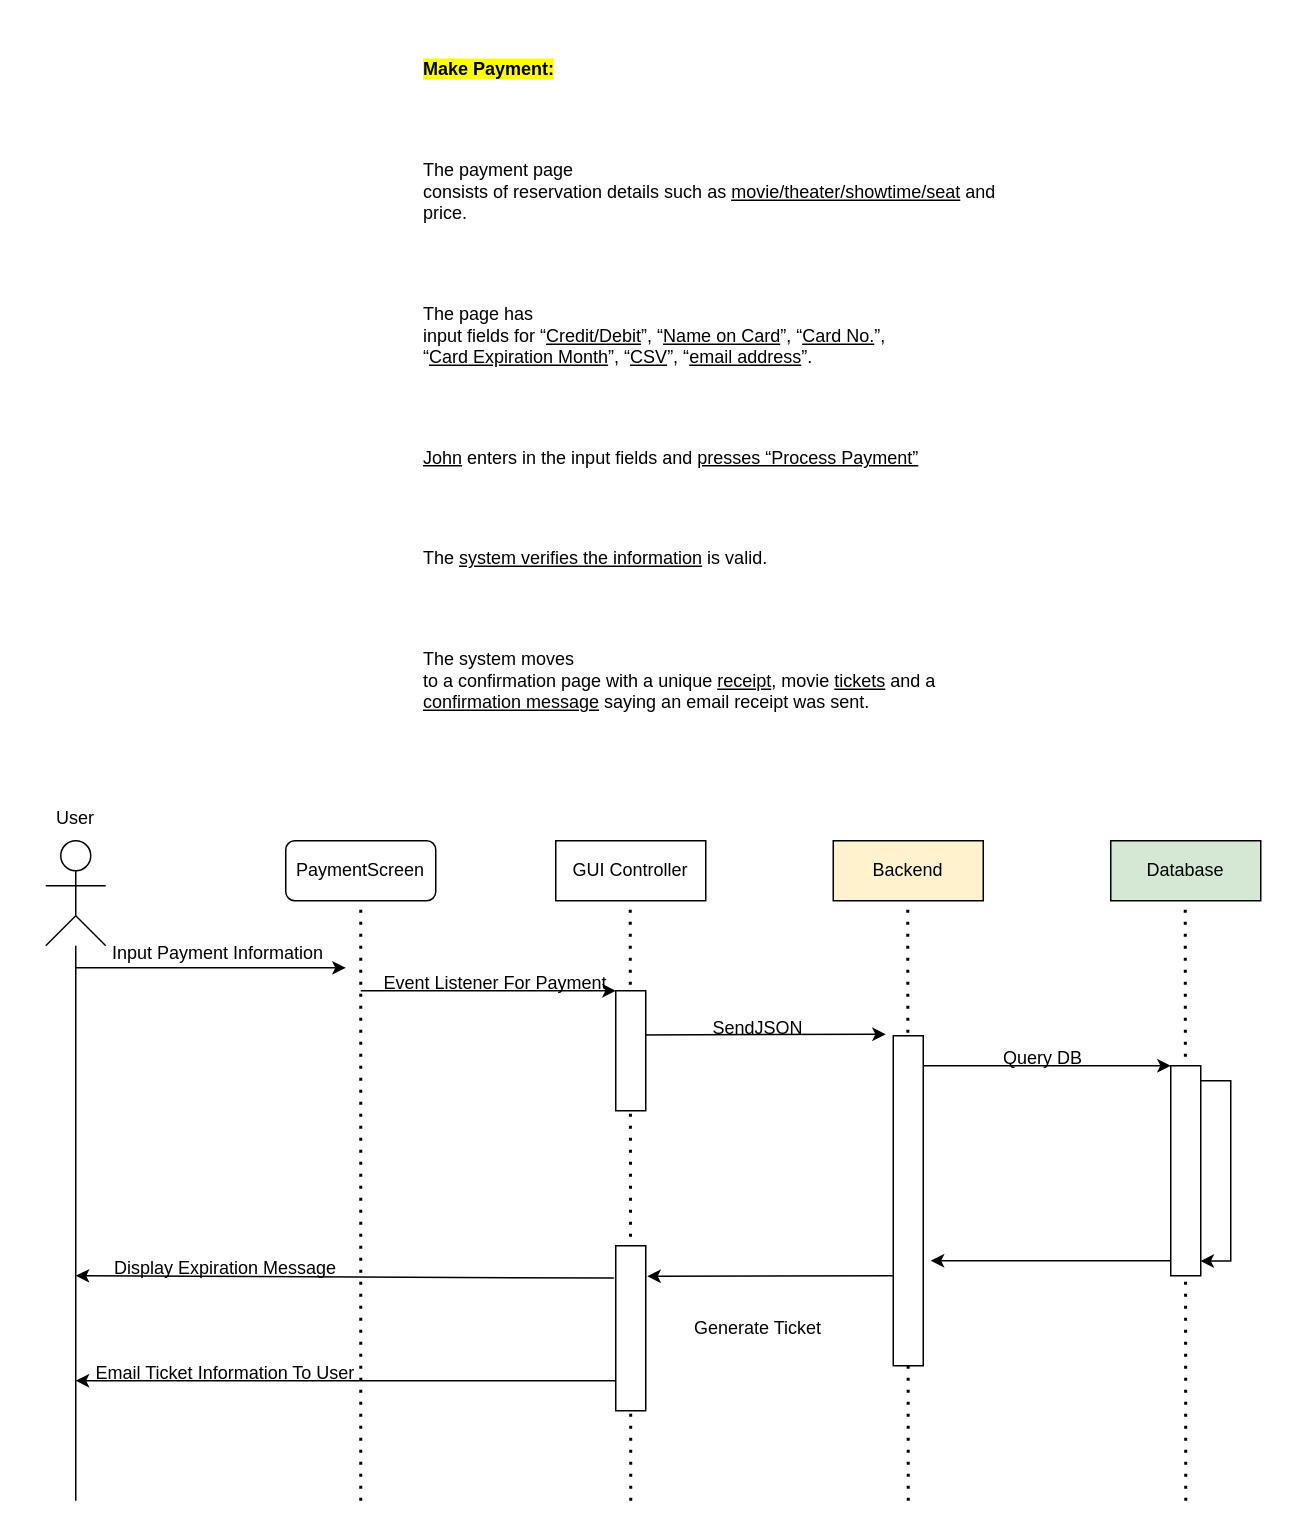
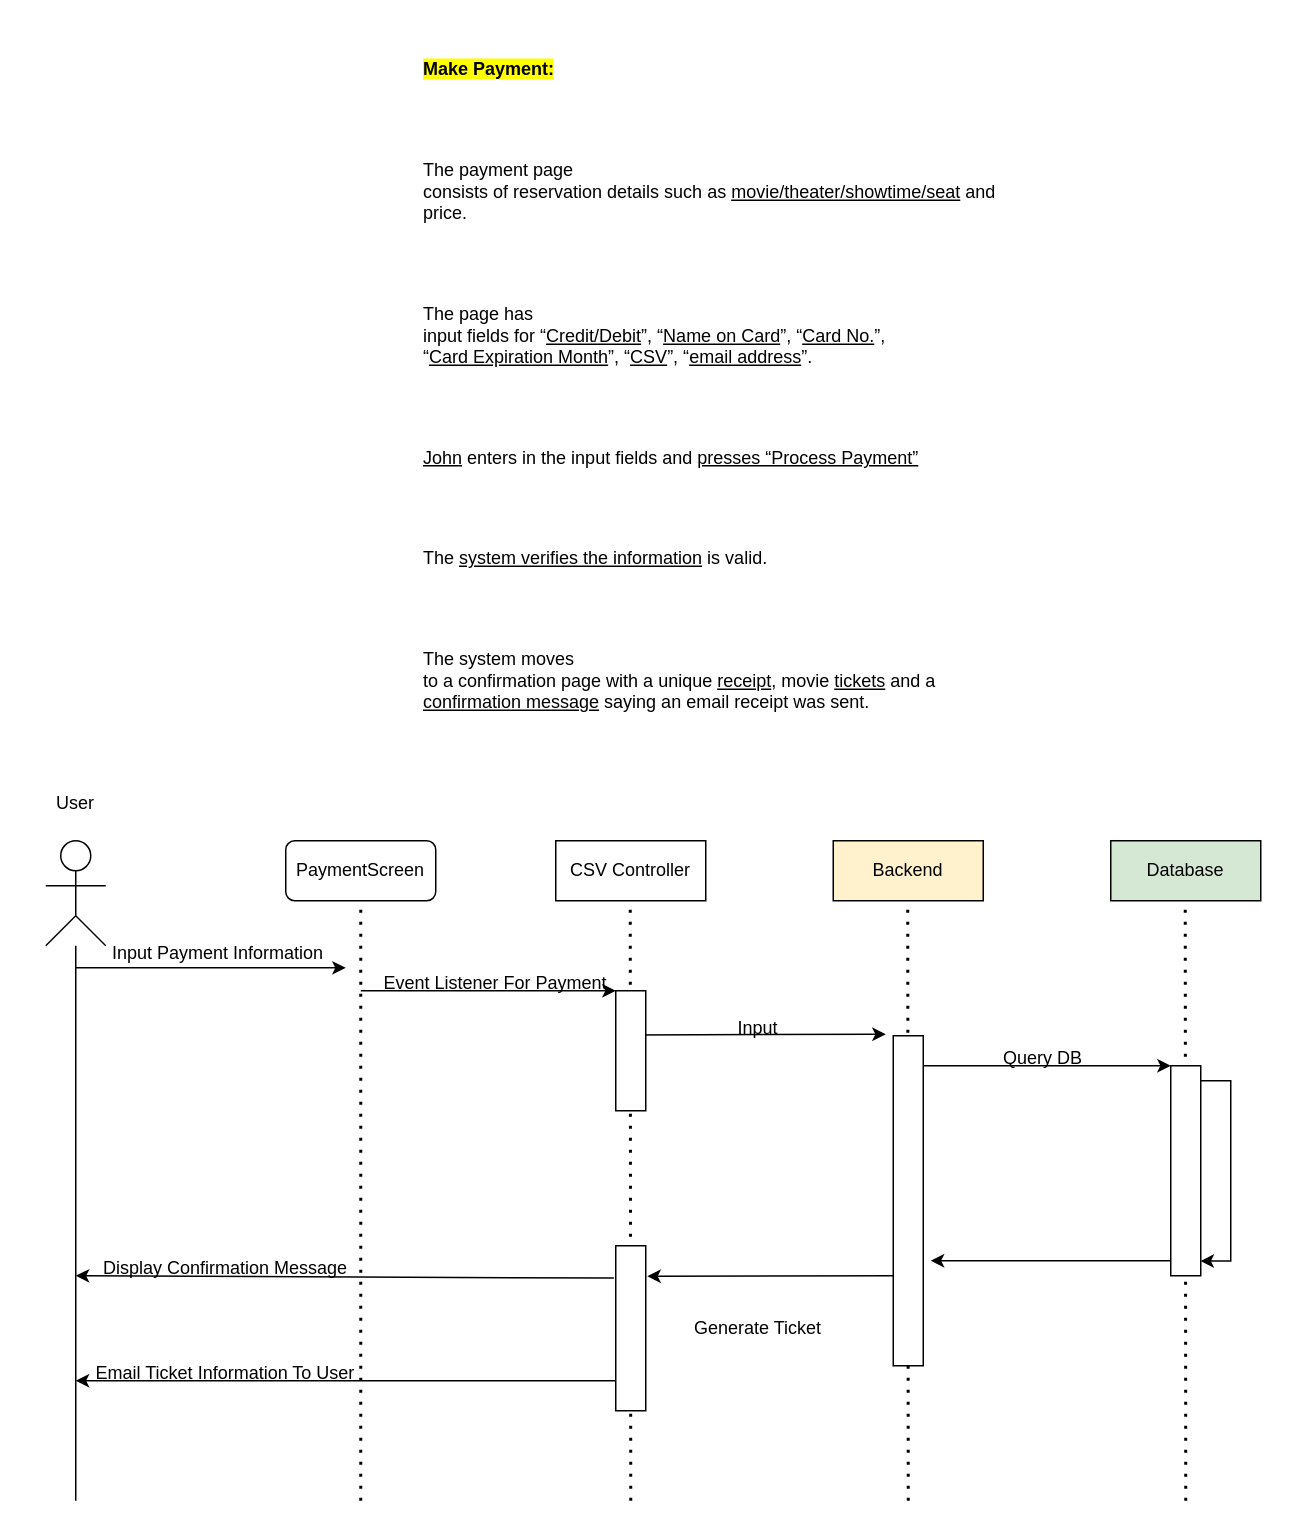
  <mxCell id="0" />
  <mxCell id="1" parent="0" />
  <mxCell id="2" value="&lt;p style=&quot;mso-margin-top-alt:auto;mso-margin-bottom-alt:auto;&#10;text-align:justify&quot; class=&quot;MsoNormal&quot;&gt;&lt;b&gt;&lt;span style=&quot;mso-fareast-font-family:&amp;quot;Times New Roman&amp;quot;;&#10;mso-bidi-font-family:Calibri;mso-bidi-theme-font:minor-latin;background:yellow;&#10;mso-highlight:yellow&quot;&gt;Make Payment:&lt;/span&gt;&lt;/b&gt;&lt;b&gt;&lt;span style=&quot;mso-fareast-font-family:&#10;&amp;quot;Times New Roman&amp;quot;;mso-bidi-font-family:Calibri;mso-bidi-theme-font:minor-latin&quot;&gt;&#10;&lt;/span&gt;&lt;/b&gt;&lt;/p&gt;&#10;&#10;&lt;p style=&quot;mso-margin-top-alt:auto;mso-margin-bottom-alt:auto;&#10;text-align:justify&quot; class=&quot;MsoNormal&quot;&gt;&lt;span style=&quot;mso-fareast-font-family:&amp;quot;Times New Roman&amp;quot;;&#10;mso-bidi-font-family:Calibri;mso-bidi-theme-font:minor-latin&quot;&gt;The payment page&#10;consists of reservation details such as &lt;u&gt;movie/theater/showtime/seat&lt;/u&gt; and&#10;price. &lt;/span&gt;&lt;/p&gt;&#10;&#10;&lt;p style=&quot;mso-margin-top-alt:auto;mso-margin-bottom-alt:auto;&#10;text-align:justify&quot; class=&quot;MsoNormal&quot;&gt;&lt;span style=&quot;mso-fareast-font-family:&amp;quot;Times New Roman&amp;quot;;&#10;mso-bidi-font-family:Calibri;mso-bidi-theme-font:minor-latin&quot;&gt;The page has&#10;input fields for “&lt;u&gt;Credit/Debit&lt;/u&gt;”, “&lt;u&gt;Name on Card&lt;/u&gt;”, “&lt;u&gt;Card No.&lt;/u&gt;”,&#10;“&lt;u&gt;Card Expiration Month&lt;/u&gt;”, “&lt;u&gt;CSV&lt;/u&gt;”, “&lt;u&gt;email address&lt;/u&gt;”.&lt;/span&gt;&lt;/p&gt;&#10;&#10;&lt;p style=&quot;mso-margin-top-alt:auto;mso-margin-bottom-alt:auto;&#10;text-align:justify&quot; class=&quot;MsoNormal&quot;&gt;&lt;u&gt;&lt;span style=&quot;mso-fareast-font-family:&amp;quot;Times New Roman&amp;quot;;&#10;mso-bidi-font-family:Calibri;mso-bidi-theme-font:minor-latin&quot;&gt;John&lt;/span&gt;&lt;/u&gt;&lt;span style=&quot;mso-fareast-font-family:&amp;quot;Times New Roman&amp;quot;;mso-bidi-font-family:Calibri;&#10;mso-bidi-theme-font:minor-latin&quot;&gt; enters in the input fields and &lt;u style=&quot;text-underline:double&quot;&gt;presses “Process Payment”&lt;/u&gt;&lt;/span&gt;&lt;/p&gt;&#10;&#10;&lt;p style=&quot;mso-margin-top-alt:auto;mso-margin-bottom-alt:auto;&#10;text-align:justify&quot; class=&quot;MsoNormal&quot;&gt;&lt;span style=&quot;mso-fareast-font-family:&amp;quot;Times New Roman&amp;quot;;&#10;mso-bidi-font-family:Calibri;mso-bidi-theme-font:minor-latin&quot;&gt;The &lt;u style=&quot;text-underline:double&quot;&gt;system verifies the information&lt;/u&gt; is valid.&lt;/span&gt;&lt;/p&gt;&#10;&#10;&lt;p style=&quot;mso-margin-top-alt:auto;mso-margin-bottom-alt:auto;&#10;text-align:justify&quot; class=&quot;MsoNormal&quot;&gt;&lt;span style=&quot;mso-fareast-font-family:&amp;quot;Times New Roman&amp;quot;;&#10;mso-bidi-font-family:Calibri;mso-bidi-theme-font:minor-latin&quot;&gt;The system moves&#10;to a confirmation page with a unique &lt;u&gt;receipt&lt;/u&gt;, movie &lt;u&gt;tickets&lt;/u&gt; and a&#10;&lt;u&gt;confirmation message&lt;/u&gt; saying an email receipt was sent.&lt;b&gt;&lt;/b&gt;&lt;/span&gt;&lt;/p&gt;" style="text;whiteSpace=wrap;html=1;" vertex="1" parent="1"><mxGeometry x="280" y="20" width="420" height="480" as="geometry" /></mxCell>
  <mxCell id="3" value="PaymentScreen" style="whiteSpace=wrap;html=1;rounded=1;" vertex="1" parent="1"><mxGeometry x="190" y="560" width="100" height="40" as="geometry" /></mxCell>
- <mxCell id="4" value="GUI Controller" style="rounded=0;whiteSpace=wrap;html=1;" vertex="1" parent="1"><mxGeometry x="370" y="560" width="100" height="40" as="geometry" /></mxCell>
+ <mxCell id="4" value="CSV Controller" style="rounded=0;whiteSpace=wrap;html=1;" vertex="1" parent="1"><mxGeometry x="370" y="560" width="100" height="40" as="geometry" /></mxCell>
  <mxCell id="5" value="Backend" style="rounded=0;whiteSpace=wrap;html=1;fillColor=#fff2cc;" vertex="1" parent="1"><mxGeometry x="555" y="560" width="100" height="40" as="geometry" /></mxCell>
  <mxCell id="6" value="Database" style="rounded=0;whiteSpace=wrap;html=1;fillColor=#d5e8d4;" vertex="1" parent="1"><mxGeometry x="740" y="560" width="100" height="40" as="geometry" /></mxCell>
  <mxCell id="7" value="" style="endArrow=none;dashed=1;html=1;dashPattern=1 3;strokeWidth=2;rounded=0;entryX=0.5;entryY=1;entryDx=0;entryDy=0;" edge="1" parent="1" target="3"><mxGeometry width="50" height="50" relative="1" as="geometry"><mxPoint x="240" y="1000" as="sourcePoint" /><mxPoint x="490" y="730" as="targetPoint" /></mxGeometry></mxCell>
  <mxCell id="8" value="" style="endArrow=none;dashed=1;html=1;dashPattern=1 3;strokeWidth=2;rounded=0;entryX=0.5;entryY=1;entryDx=0;entryDy=0;" edge="1" parent="1"><mxGeometry width="50" height="50" relative="1" as="geometry"><mxPoint x="420" y="1000" as="sourcePoint" /><mxPoint x="419.66" y="600" as="targetPoint" /></mxGeometry></mxCell>
  <mxCell id="9" value="" style="endArrow=none;dashed=1;html=1;dashPattern=1 3;strokeWidth=2;rounded=0;entryX=0.5;entryY=1;entryDx=0;entryDy=0;" edge="1" parent="1"><mxGeometry width="50" height="50" relative="1" as="geometry"><mxPoint x="605" y="1000" as="sourcePoint" /><mxPoint x="604.66" y="600" as="targetPoint" /></mxGeometry></mxCell>
  <mxCell id="10" value="" style="endArrow=none;dashed=1;html=1;dashPattern=1 3;strokeWidth=2;rounded=0;entryX=0.5;entryY=1;entryDx=0;entryDy=0;" edge="1" parent="1"><mxGeometry width="50" height="50" relative="1" as="geometry"><mxPoint x="790" y="1000" as="sourcePoint" /><mxPoint x="789.66" y="600" as="targetPoint" /></mxGeometry></mxCell>
  <mxCell id="11" value="" style="endArrow=classic;html=1;rounded=0;" edge="1" parent="1"><mxGeometry width="50" height="50" relative="1" as="geometry"><mxPoint x="240" y="660" as="sourcePoint" /><mxPoint x="410" y="660" as="targetPoint" /></mxGeometry></mxCell>
  <mxCell id="12" value="" style="ellipse;whiteSpace=wrap;html=1;aspect=fixed;" vertex="1" parent="1"><mxGeometry x="40" y="560" width="20" height="20" as="geometry" /></mxCell>
  <mxCell id="13" value="" style="endArrow=none;html=1;rounded=0;entryX=0.5;entryY=1;entryDx=0;entryDy=0;" edge="1" parent="1" target="12"><mxGeometry width="50" height="50" relative="1" as="geometry"><mxPoint x="50" y="610" as="sourcePoint" /><mxPoint y="580" as="targetPoint" x="130" /></mxGeometry></mxCell>
  <mxCell id="14" value="" style="endArrow=none;html=1;rounded=0;" edge="1" parent="1"><mxGeometry width="50" height="50" relative="1" as="geometry"><mxPoint x="30" y="590" as="sourcePoint" /><mxPoint x="70" y="590" as="targetPoint" /></mxGeometry></mxCell>
  <mxCell id="15" value="" style="endArrow=none;html=1;rounded=0;" edge="1" parent="1"><mxGeometry width="50" height="50" relative="1" as="geometry"><mxPoint x="30" y="630" as="sourcePoint" /><mxPoint x="50" y="610" as="targetPoint" /></mxGeometry></mxCell>
  <mxCell id="16" value="" style="endArrow=none;html=1;rounded=0;" edge="1" parent="1"><mxGeometry width="50" height="50" relative="1" as="geometry"><mxPoint x="70" y="630" as="sourcePoint" /><mxPoint x="50" y="610" as="targetPoint" /></mxGeometry></mxCell>
  <mxCell id="17" value="" style="endArrow=none;html=1;rounded=0;" edge="1" parent="1"><mxGeometry width="50" height="50" relative="1" as="geometry"><mxPoint x="50" y="1000" as="sourcePoint" /><mxPoint x="50" y="630" as="targetPoint" /></mxGeometry></mxCell>
- <mxCell id="18" value="User" style="text;html=1;strokeColor=none;fillColor=none;align=center;verticalAlign=middle;whiteSpace=wrap;rounded=0;" vertex="1" parent="1"><mxGeometry x="20" y="530" width="60" height="30" as="geometry" /></mxCell>
+ <mxCell id="18" value="User" style="text;html=1;strokeColor=none;fillColor=none;align=center;verticalAlign=middle;whiteSpace=wrap;rounded=0;" vertex="1" parent="1"><mxGeometry x="20" y="520" width="60" height="30" as="geometry" /></mxCell>
  <mxCell id="19" value="" style="endArrow=classic;html=1;rounded=0;" edge="1" parent="1"><mxGeometry width="50" height="50" relative="1" as="geometry"><mxPoint x="420" y="689.43" as="sourcePoint" /><mxPoint x="590" y="689" as="targetPoint" /></mxGeometry></mxCell>
  <mxCell id="20" value="Input Payment Information" style="text;html=1;strokeColor=none;fillColor=none;align=center;verticalAlign=middle;whiteSpace=wrap;rounded=0;" vertex="1" parent="1"><mxGeometry x="70" y="620" width="150" height="30" as="geometry" /></mxCell>
  <mxCell id="21" value="Event Listener For Payment" style="text;html=1;strokeColor=none;fillColor=none;align=center;verticalAlign=middle;whiteSpace=wrap;rounded=0;" vertex="1" parent="1"><mxGeometry x="250" y="640" width="160" height="30" as="geometry" /></mxCell>
  <mxCell id="22" value="" style="endArrow=classic;html=1;rounded=0;" edge="1" parent="1"><mxGeometry width="50" height="50" relative="1" as="geometry"><mxPoint x="50" y="644.71" as="sourcePoint" /><mxPoint x="230" y="644.71" as="targetPoint" /></mxGeometry></mxCell>
- <mxCell id="23" value="SendJSON" style="text;html=1;strokeColor=none;fillColor=none;align=center;verticalAlign=middle;whiteSpace=wrap;rounded=0;" vertex="1" parent="1"><mxGeometry x="430" y="670" width="150" height="30" as="geometry" /></mxCell>
+ <mxCell id="23" value="Input" style="text;html=1;strokeColor=none;fillColor=none;align=center;verticalAlign=middle;whiteSpace=wrap;rounded=0;" vertex="1" parent="1"><mxGeometry x="430" y="670" width="150" height="30" as="geometry" /></mxCell>
  <mxCell id="24" value="Query DB" style="text;html=1;strokeColor=none;fillColor=none;align=center;verticalAlign=middle;whiteSpace=wrap;rounded=0;" vertex="1" parent="1"><mxGeometry x="620" y="690" width="150" height="30" as="geometry" /></mxCell>
  <mxCell id="25" value="" style="rounded=0;whiteSpace=wrap;html=1;" vertex="1" parent="1"><mxGeometry x="780" y="710" width="20" height="140" as="geometry" /></mxCell>
  <mxCell id="26" value="" style="endArrow=classic;html=1;rounded=0;" edge="1" parent="1"><mxGeometry width="50" height="50" relative="1" as="geometry"><mxPoint x="610" y="710" as="sourcePoint" /><mxPoint x="780" y="710" as="targetPoint" /></mxGeometry></mxCell>
  <mxCell id="27" style="edgeStyle=orthogonalEdgeStyle;rounded=0;orthogonalLoop=1;jettySize=auto;html=1;entryX=0.99;entryY=0.93;entryDx=0;entryDy=0;entryPerimeter=0;" edge="1" parent="1" target="25"><mxGeometry relative="1" as="geometry"><mxPoint x="800" y="720" as="sourcePoint" /><Array as="points"><mxPoint x="800" y="720" /><mxPoint x="820" y="720" /><mxPoint x="820" y="840" /></Array></mxGeometry></mxCell>
  <mxCell id="28" value="" style="endArrow=classic;html=1;rounded=0;exitX=0;exitY=0.929;exitDx=0;exitDy=0;exitPerimeter=0;" edge="1" parent="1" source="25"><mxGeometry width="50" height="50" relative="1" as="geometry"><mxPoint x="660" y="840" as="sourcePoint" /><mxPoint x="620" y="840" as="targetPoint" /></mxGeometry></mxCell>
  <mxCell id="29" value="" style="rounded=0;whiteSpace=wrap;html=1;" vertex="1" parent="1"><mxGeometry x="595" y="690" width="20" height="220" as="geometry" /></mxCell>
  <mxCell id="30" value="" style="endArrow=classic;html=1;rounded=0;entryX=1.052;entryY=0.185;entryDx=0;entryDy=0;entryPerimeter=0;" edge="1" parent="1" target="35"><mxGeometry width="50" height="50" relative="1" as="geometry"><mxPoint x="595" y="850" as="sourcePoint" /><mxPoint x="440" y="850" as="targetPoint" /></mxGeometry></mxCell>
  <mxCell id="31" value="" style="rounded=0;whiteSpace=wrap;html=1;" vertex="1" parent="1"><mxGeometry x="410" y="660" width="20" height="80" as="geometry" /></mxCell>
  <mxCell id="32" value="Generate Ticket" style="text;html=1;strokeColor=none;fillColor=none;align=center;verticalAlign=middle;whiteSpace=wrap;rounded=0;" vertex="1" parent="1"><mxGeometry x="460" y="870" width="90" height="30" as="geometry" /></mxCell>
  <mxCell id="33" value="" style="endArrow=classic;html=1;rounded=0;exitX=0;exitY=0.818;exitDx=0;exitDy=0;exitPerimeter=0;" edge="1" parent="1" source="35"><mxGeometry width="50" height="50" relative="1" as="geometry"><mxPoint x="400" y="920" as="sourcePoint" /><mxPoint x="50" y="920" as="targetPoint" /></mxGeometry></mxCell>
  <mxCell id="34" value="Email Ticket Information To User" style="text;html=1;strokeColor=none;fillColor=none;align=center;verticalAlign=middle;whiteSpace=wrap;rounded=0;" vertex="1" parent="1"><mxGeometry x="40" y="900" width="220" height="30" as="geometry" /></mxCell>
  <mxCell id="35" value="" style="rounded=0;whiteSpace=wrap;html=1;" vertex="1" parent="1"><mxGeometry x="410" y="830" width="20" height="110" as="geometry" /></mxCell>
  <mxCell id="36" value="" style="endArrow=classic;html=1;rounded=0;exitX=-0.064;exitY=0.196;exitDx=0;exitDy=0;exitPerimeter=0;" edge="1" parent="1" source="35"><mxGeometry width="50" height="50" relative="1" as="geometry"><mxPoint x="360" y="810" as="sourcePoint" /><mxPoint x="50" y="850" as="targetPoint" /></mxGeometry></mxCell>
- <mxCell id="37" value="Display Expiration Message" style="text;html=1;strokeColor=none;fillColor=none;align=center;verticalAlign=middle;whiteSpace=wrap;rounded=0;" vertex="1" parent="1"><mxGeometry x="60" y="830" width="180" height="30" as="geometry" /></mxCell>
+ <mxCell id="37" value="Display Confirmation Message" style="text;html=1;strokeColor=none;fillColor=none;align=center;verticalAlign=middle;whiteSpace=wrap;rounded=0;" vertex="1" parent="1"><mxGeometry x="60" y="830" width="180" height="30" as="geometry" /></mxCell>
